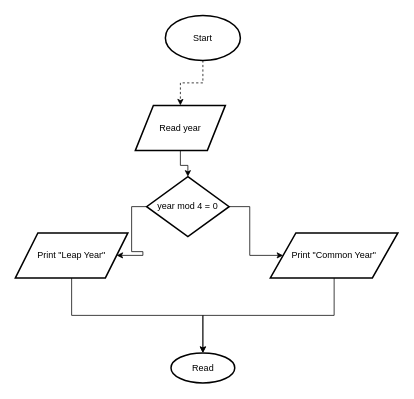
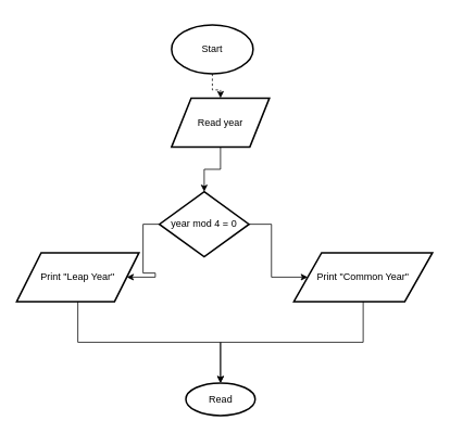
  <mxCell id="0" />
  <mxCell id="1" parent="0" />
  <mxCell id="2" value="" style="edgeStyle=orthogonalEdgeStyle;rounded=0;orthogonalLoop=1;jettySize=auto;html=1;dashed=1;" edge="1" parent="1" source="3" target="5"><mxGeometry relative="1" as="geometry" /></mxCell>
- <mxCell id="3" value="Start" style="strokeWidth=2;html=1;shape=mxgraph.flowchart.start_1;whiteSpace=wrap;" vertex="1" parent="1"><mxGeometry x="220" y="20" width="100" height="60" as="geometry" /></mxCell>
+ <mxCell id="3" value="Start" style="strokeWidth=2;html=1;shape=mxgraph.flowchart.start_1;whiteSpace=wrap;" vertex="1" parent="1"><mxGeometry x="210" y="30" width="100" height="60" as="geometry" /></mxCell>
  <mxCell id="4" value="" style="edgeStyle=orthogonalEdgeStyle;rounded=0;orthogonalLoop=1;jettySize=auto;html=1;" edge="1" parent="1" source="5" target="8"><mxGeometry relative="1" as="geometry" /></mxCell>
- <mxCell id="5" value="Read year" style="shape=parallelogram;perimeter=parallelogramPerimeter;whiteSpace=wrap;html=1;strokeWidth=2;" vertex="1" parent="1"><mxGeometry x="180" y="140" width="120" height="60" as="geometry" /></mxCell>
+ <mxCell id="5" value="Read year" style="shape=parallelogram;perimeter=parallelogramPerimeter;whiteSpace=wrap;html=1;strokeWidth=2;" vertex="1" parent="1"><mxGeometry x="210" y="120" width="120" height="60" as="geometry" /></mxCell>
  <mxCell id="6" value="" style="edgeStyle=orthogonalEdgeStyle;rounded=0;orthogonalLoop=1;jettySize=auto;html=1;" edge="1" parent="1" source="8" target="10"><mxGeometry relative="1" as="geometry" /></mxCell>
  <mxCell id="7" value="" style="edgeStyle=orthogonalEdgeStyle;rounded=0;orthogonalLoop=1;jettySize=auto;html=1;" edge="1" parent="1" source="8" target="12"><mxGeometry relative="1" as="geometry" /></mxCell>
  <mxCell id="8" value="year mod 4 = 0" style="rhombus;whiteSpace=wrap;html=1;strokeWidth=2;" vertex="1" parent="1"><mxGeometry x="195" y="235" width="110" height="80" as="geometry" /></mxCell>
  <mxCell id="9" value="" style="edgeStyle=orthogonalEdgeStyle;rounded=0;orthogonalLoop=1;jettySize=auto;html=1;" edge="1" parent="1" source="10" target="13"><mxGeometry relative="1" as="geometry"><Array as="points"><mxPoint x="95" y="420" /><mxPoint x="270" y="420" /></Array></mxGeometry></mxCell>
  <mxCell id="10" value="Print &quot;Leap Year&quot;" style="shape=parallelogram;perimeter=parallelogramPerimeter;whiteSpace=wrap;html=1;strokeWidth=2;" vertex="1" parent="1"><mxGeometry x="20" y="310" width="150" height="60" as="geometry" /></mxCell>
  <mxCell id="11" style="edgeStyle=orthogonalEdgeStyle;rounded=0;orthogonalLoop=1;jettySize=auto;html=1;exitX=0.5;exitY=1;exitDx=0;exitDy=0;" edge="1" parent="1" source="12" target="13"><mxGeometry relative="1" as="geometry" /></mxCell>
  <mxCell id="12" value="Print &quot;Common Year&quot;" style="shape=parallelogram;perimeter=parallelogramPerimeter;whiteSpace=wrap;html=1;strokeWidth=2;" vertex="1" parent="1"><mxGeometry x="360" y="310" width="170" height="60" as="geometry" /></mxCell>
  <mxCell id="13" value="Read" style="ellipse;whiteSpace=wrap;html=1;strokeWidth=2;" vertex="1" parent="1"><mxGeometry x="227.5" y="470" width="85" height="40" as="geometry" /></mxCell>
